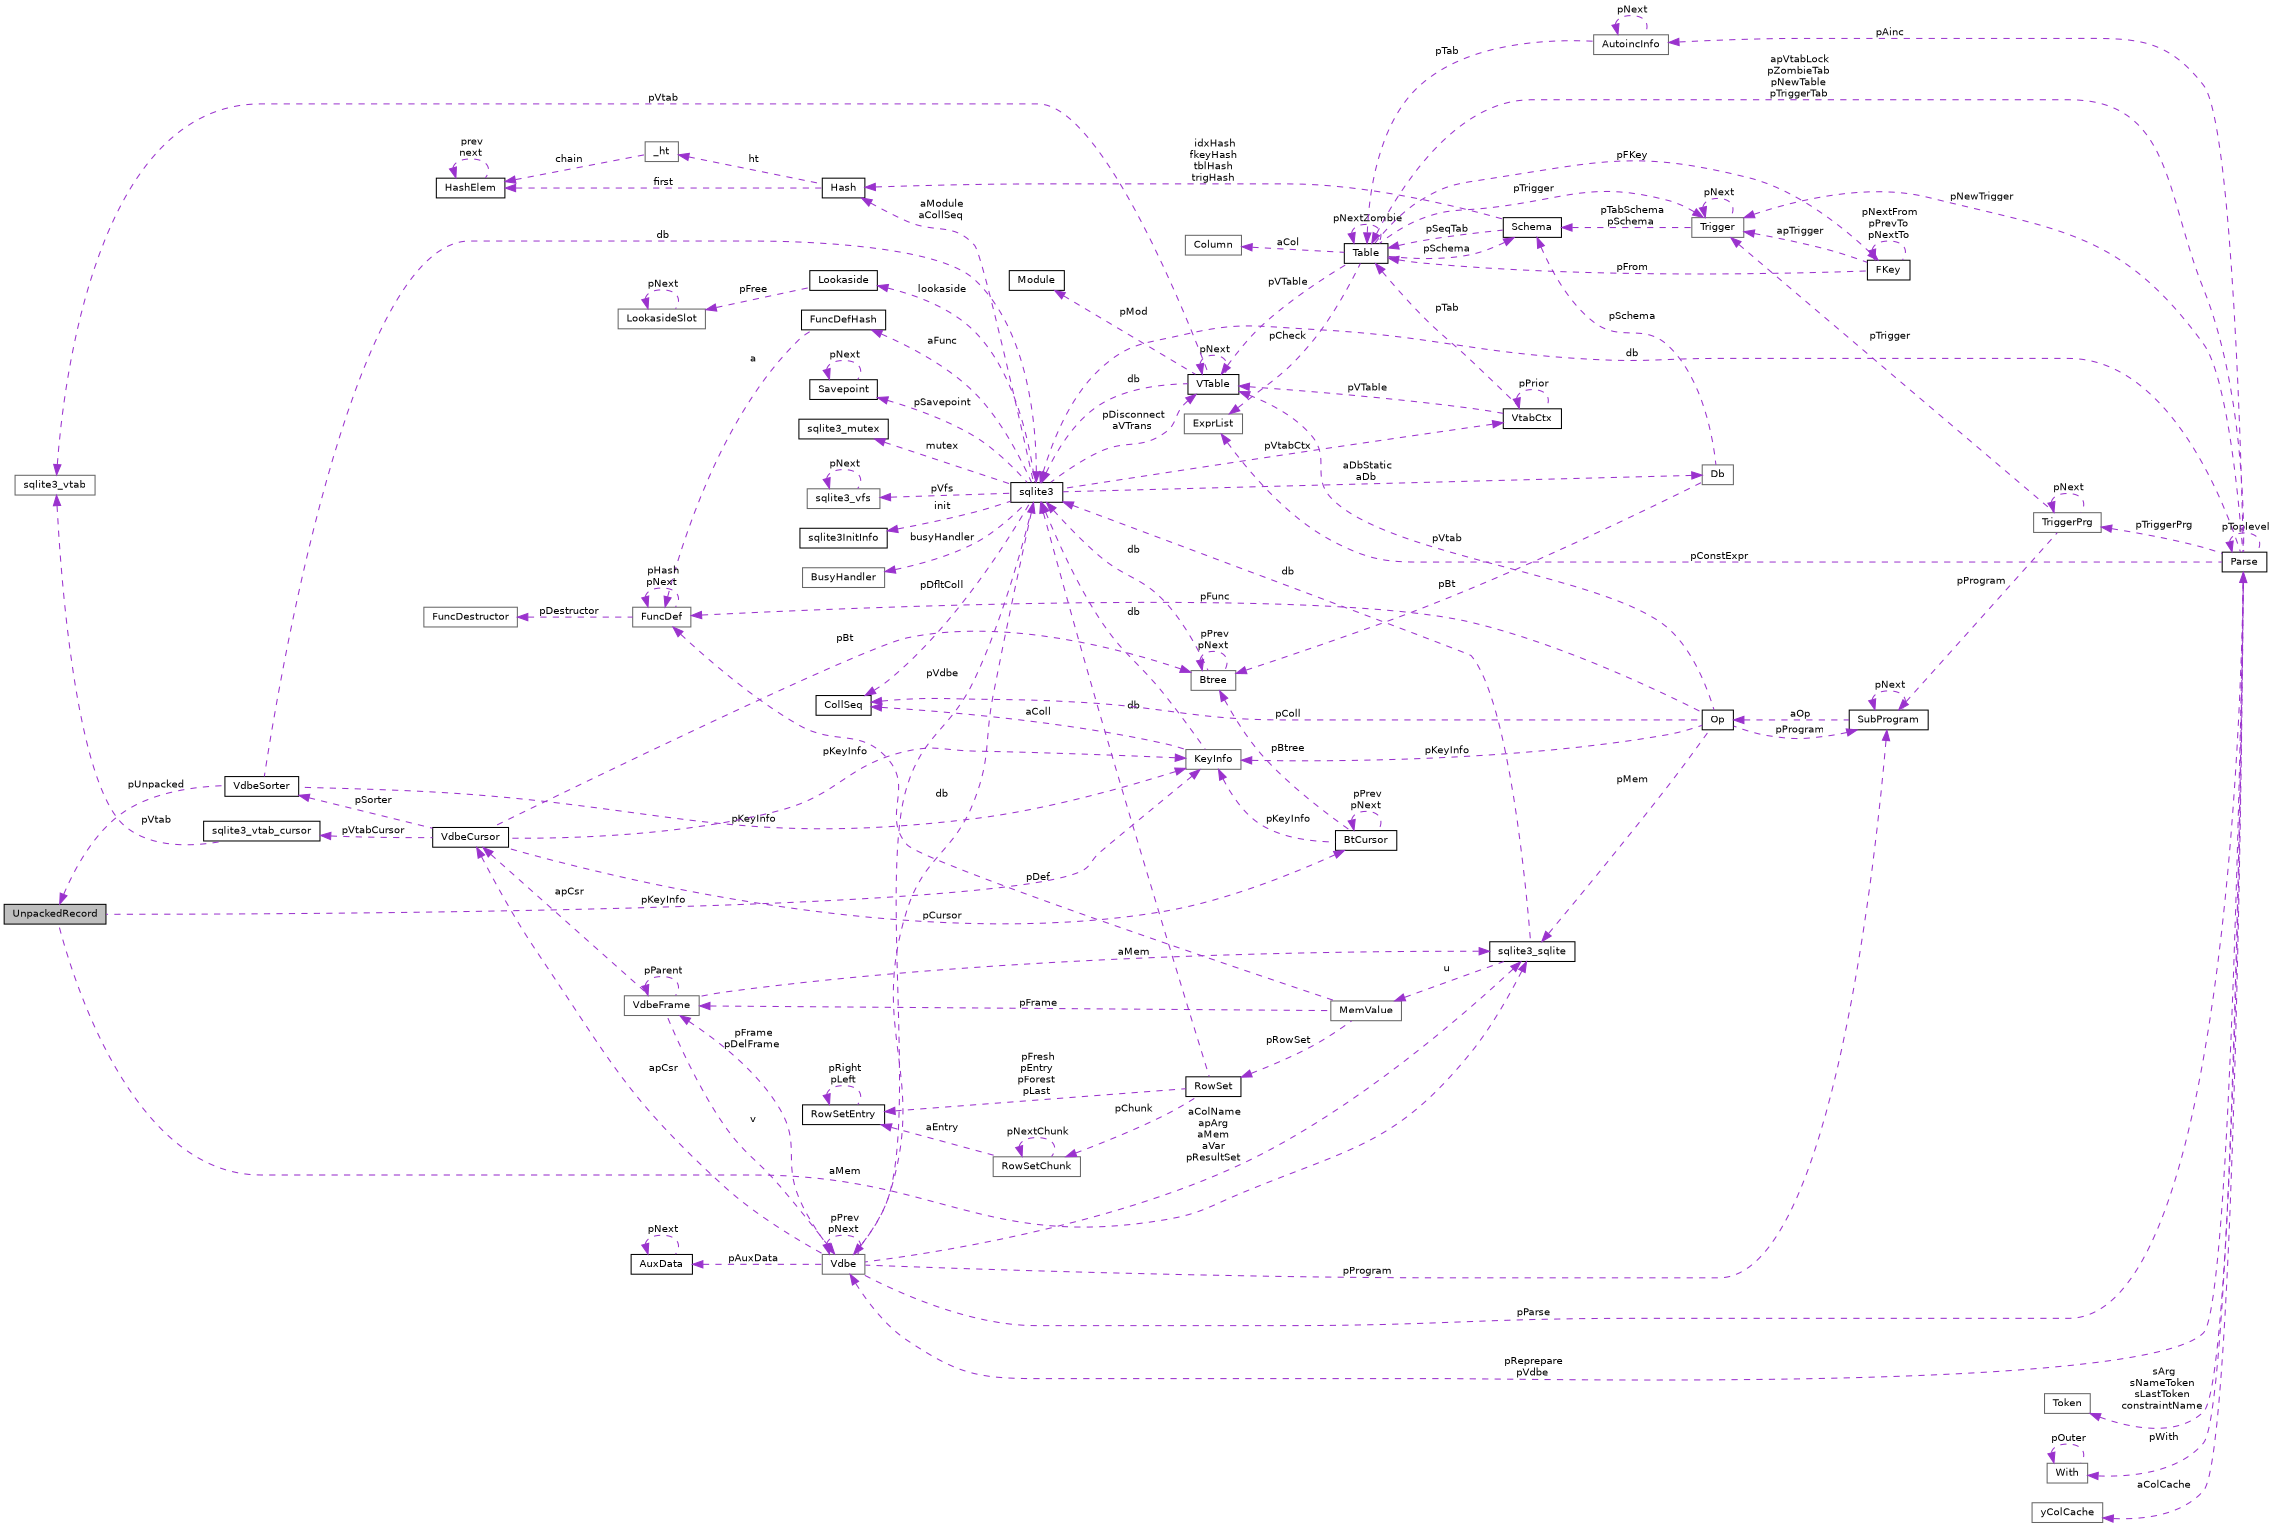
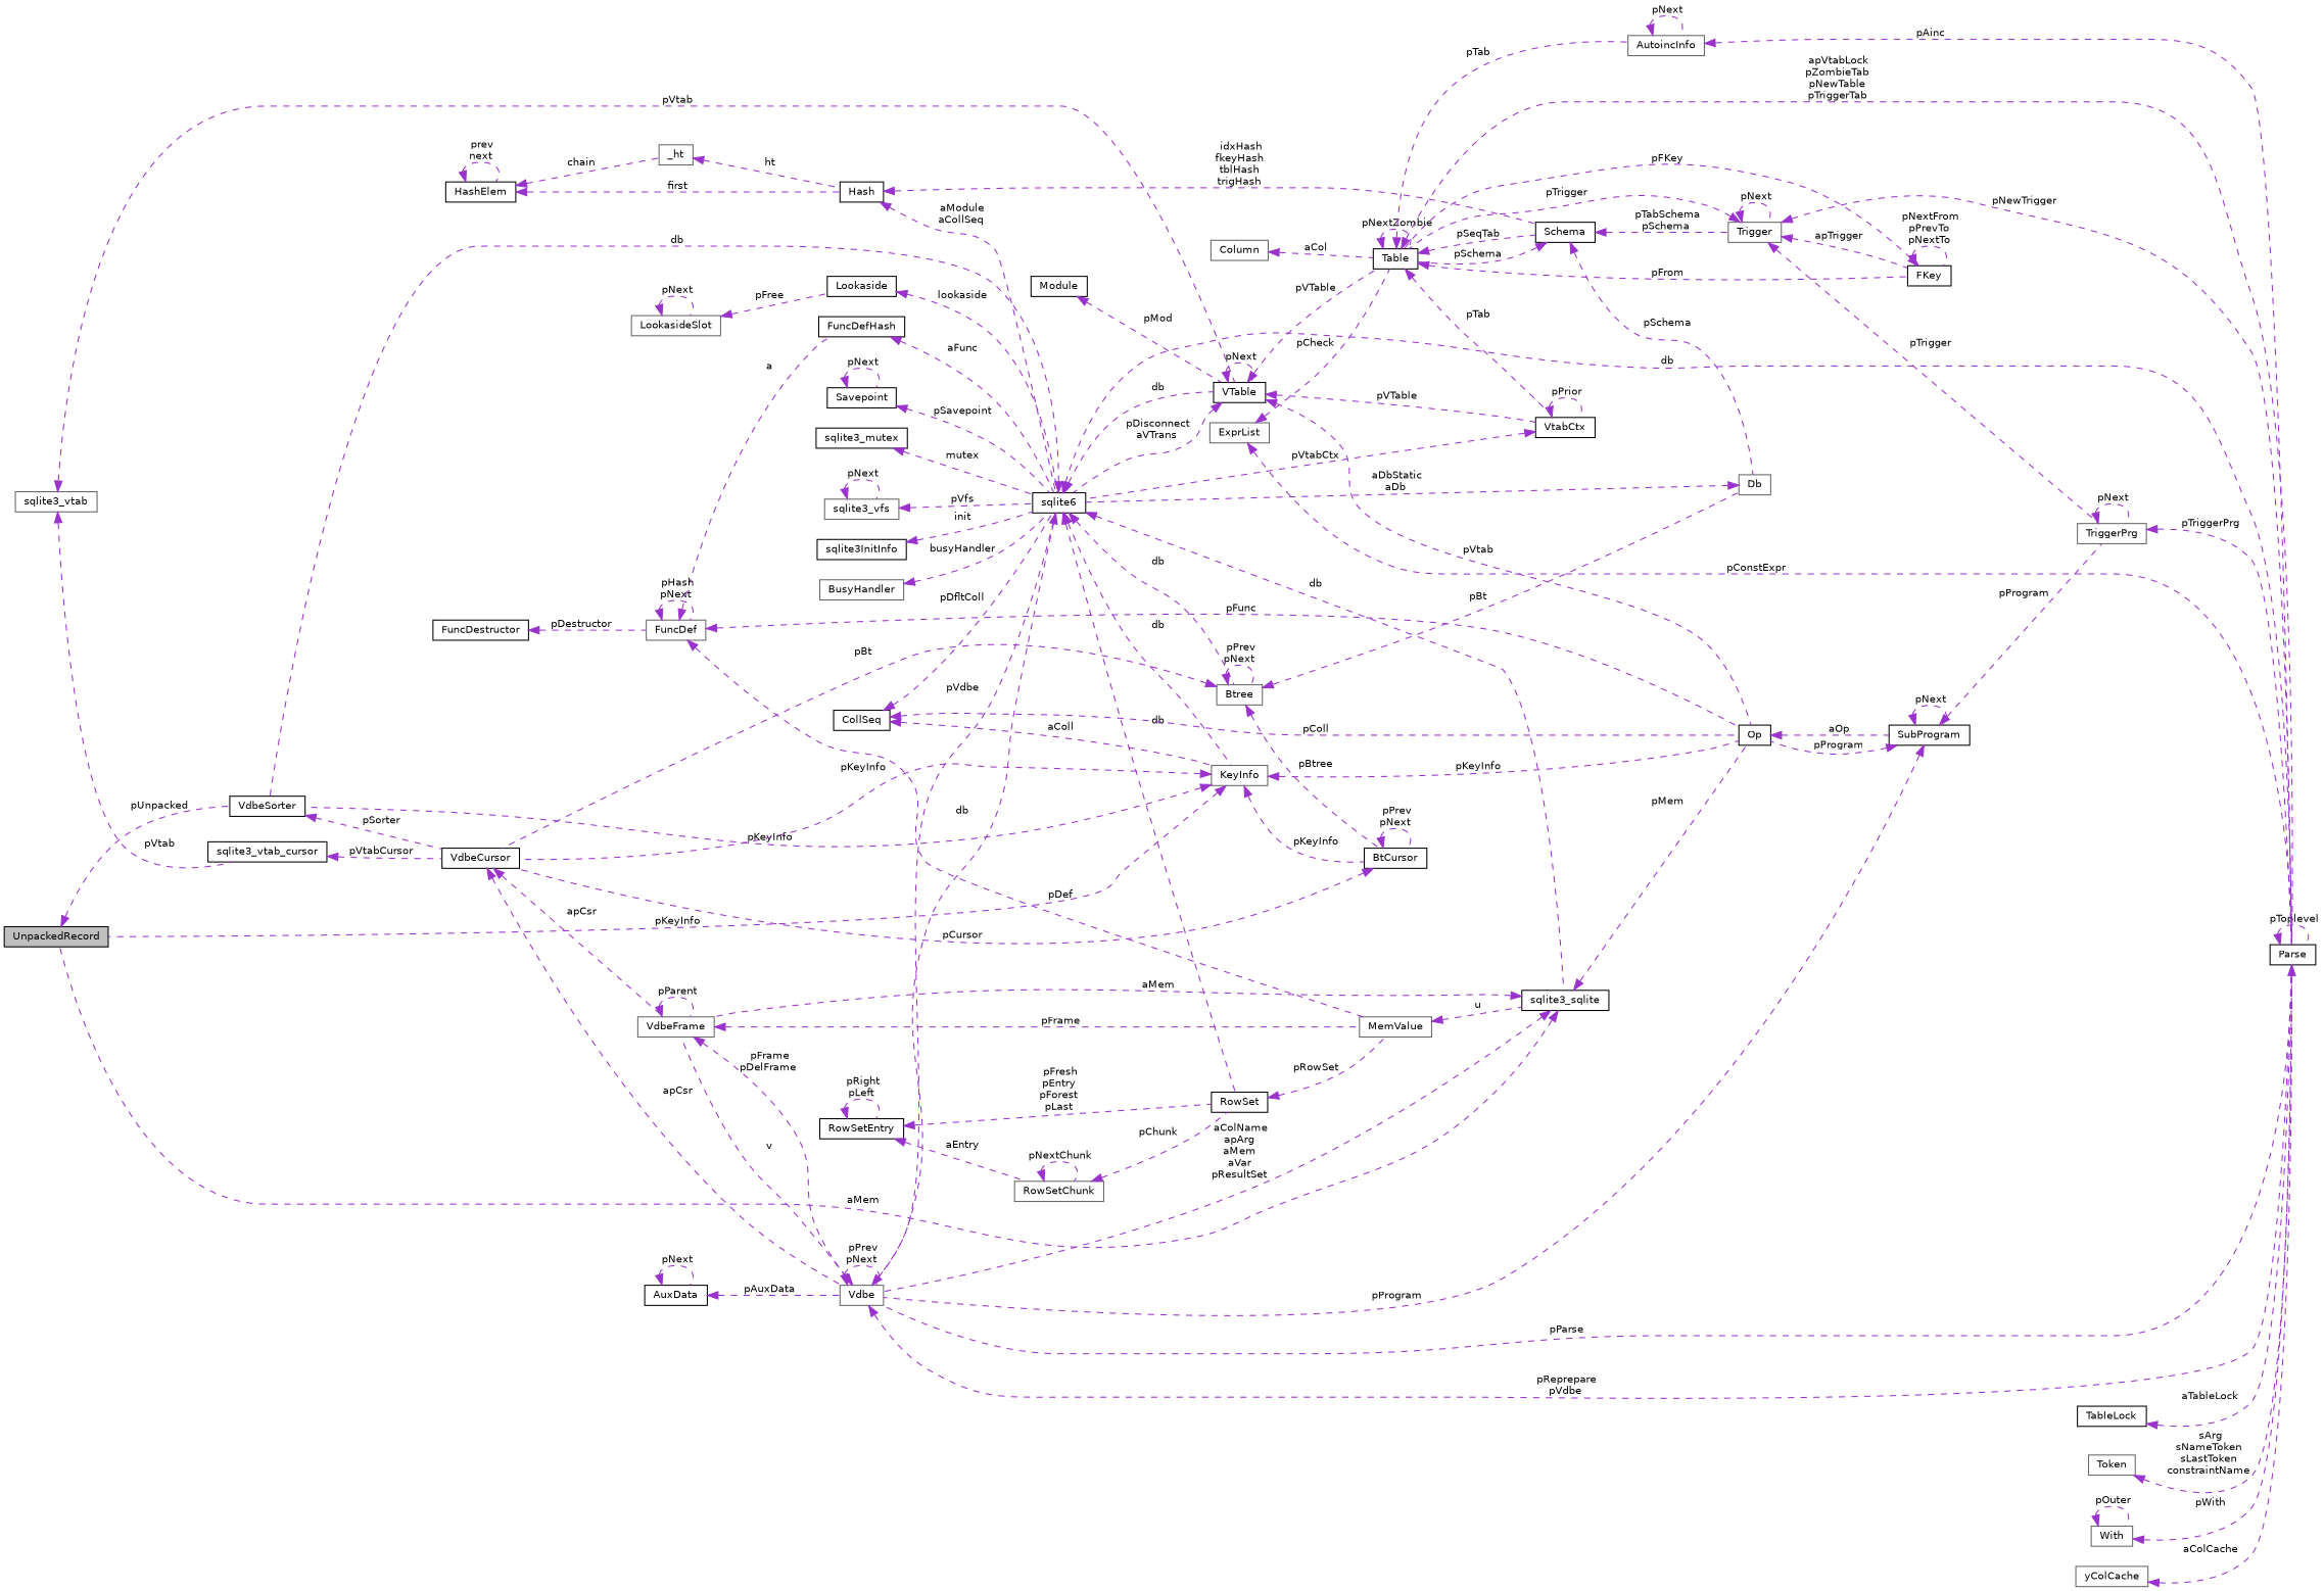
  digraph {
    rankdir=LR
    node [color=black fillcolor=white fontname=Helvetica fontsize=10 shape=record style=filled]
    edge [color=darkorchid3 dir=back fontname=Helvetica fontsize=10 labelfontname=Helvetica labelfontsize=10 style=dashed]
    n1 [fillcolor=grey75 fontcolor=black height=0.2 label=UnpackedRecord width=0.4]
    n2 [height=0.2 label=VdbeSorter width=0.4]
    n3 [height=0.2 label=VdbeCursor width=0.4]
    n4 [height=0.2 label=sqlite3_sqlite width=0.4]
    n5 [color=gray40 height=0.2 label=VdbeFrame width=0.4]
    n6 [color=gray40 height=0.2 label=Vdbe width=0.4]
    n7 [height=0.2 label=Op width=0.4]
    n8 [color=gray40 height=0.2 label=MemValue width=0.4]
-   n9 [height=0.2 label=sqlite3 width=0.4]
+   n9 [height=0.2 label=sqlite6 width=0.4]
    n10 [height=0.2 label=Parse width=0.4]
    n11 [height=0.2 label=SubProgram width=0.4]
    n12 [height=0.2 label=VTable width=0.4]
    n13 [color=gray40 height=0.2 label=Btree width=0.4]
    n14 [color=gray40 height=0.2 label=KeyInfo width=0.4]
    n15 [height=0.2 label=RowSet width=0.4]
    n16 [height=0.2 label=VtabCtx width=0.4]
    n17 [height=0.2 label=Table width=0.4]
    n18 [color=gray40 height=0.2 label=Db width=0.4]
    n19 [height=0.2 label=BtCursor width=0.4]
    n20 [height=0.2 label=Savepoint width=0.4]
    n21 [height=0.2 label=FuncDefHash width=0.4]
    n22 [color=gray40 height=0.2 label=FuncDef width=0.4]
-   n23 [color=gray40 height=0.2 label=FuncDestructor width=0.4]
+   n23 [height=0.2 label=FuncDestructor width=0.4]
    n24 [height=0.2 label=Lookaside width=0.4]
    n25 [color=gray40 height=0.2 label=LookasideSlot width=0.4]
    n26 [height=0.2 label=sqlite3_mutex width=0.4]
    n27 [color=gray40 height=0.2 label=sqlite3_vfs width=0.4]
    n28 [height=0.2 label=sqlite3InitInfo width=0.4]
    n29 [color=gray40 height=0.2 label=BusyHandler width=0.4]
    n30 [height=0.2 label=Schema width=0.4]
    n31 [height=0.2 label=FKey width=0.4]
    n32 [color=gray40 height=0.2 label=AutoincInfo width=0.4]
    n33 [height=0.2 label=Module width=0.4]
    n34 [color=gray40 height=0.2 label=sqlite3_vtab width=0.4]
    n35 [height=0.2 label=sqlite3_vtab_cursor width=0.4]
    n36 [color=gray40 height=0.2 label=Trigger width=0.4]
    n37 [color=gray40 height=0.2 label=TriggerPrg width=0.4]
    n38 [height=0.2 label=Hash width=0.4]
    n39 [color=gray40 height=0.2 label=_ht width=0.4]
    n40 [height=0.2 label=HashElem width=0.4]
    n41 [color=gray40 height=0.2 label=Column width=0.4]
    n42 [color=gray40 height=0.2 label=ExprList width=0.4]
    n43 [height=0.2 label=CollSeq width=0.4]
    n44 [height=0.2 label=AuxData width=0.4]
+   n45 [height=0.2 label=TableLock width=0.4]
    n46 [color=gray40 height=0.2 label=Token width=0.4]
    n47 [color=gray40 height=0.2 label=With width=0.4]
    n48 [color=gray40 height=0.2 label=yColCache width=0.4]
    n49 [color=gray40 height=0.2 label=RowSetChunk width=0.4]
    n50 [height=0.2 label=RowSetEntry width=0.4]
    n1 -> n2 [label=" pUnpacked"]
    n2 -> n3 [label=" pSorter"]
    n3 -> n5 [label=" apCsr"]
    n3 -> n6 [label=" apCsr"]
    n4 -> n1 [label=" aMem"]
    n4 -> n5 [label=" aMem"]
    n4 -> n6 [label=" aColName\napArg\naMem\naVar\npResultSet"]
    n4 -> n7 [label=" pMem"]
    n5 -> n5 [label=" pParent"]
    n5 -> n6 [label=" pFrame\npDelFrame"]
    n5 -> n8 [label=" pFrame"]
    n6 -> n5 [label=" v"]
    n6 -> n6 [label=" pPrev\npNext"]
    n6 -> n9 [label=" pVdbe"]
    n6 -> n10 [label=" pReprepare\npVdbe"]
    n7 -> n11 [label=" aOp"]
    n8 -> n4 [label=" u"]
    n9 -> n2 [label=" db"]
    n9 -> n4 [label=" db"]
    n9 -> n6 [label=" db"]
    n9 -> n10 [label=" db"]
    n9 -> n12 [label=" db"]
    n9 -> n13 [label=" db"]
    n9 -> n14 [label=" db"]
    n9 -> n15 [label=" db"]
    n10 -> n6 [label=" pParse"]
    n10 -> n10 [label=" pToplevel"]
    n11 -> n6 [label=" pProgram"]
    n11 -> n7 [label=" pProgram"]
    n11 -> n11 [label=" pNext"]
    n11 -> n37 [label=" pProgram"]
    n12 -> n7 [label=" pVtab"]
    n12 -> n9 [label=" pDisconnect\naVTrans"]
    n12 -> n12 [label=" pNext"]
    n12 -> n16 [label=" pVTable"]
    n12 -> n17 [label=" pVTable"]
    n13 -> n3 [label=" pBt"]
    n13 -> n13 [label=" pPrev\npNext"]
    n13 -> n18 [label=" pBt"]
    n13 -> n19 [label=" pBtree"]
    n14 -> n1 [label=" pKeyInfo"]
    n14 -> n2 [label=" pKeyInfo"]
    n14 -> n3 [label=" pKeyInfo"]
    n14 -> n7 [label=" pKeyInfo"]
    n14 -> n19 [label=" pKeyInfo"]
    n15 -> n8 [label=" pRowSet"]
    n16 -> n9 [label=" pVtabCtx"]
    n16 -> n16 [label=" pPrior"]
    n17 -> n10 [label=" apVtabLock\npZombieTab\npNewTable\npTriggerTab"]
    n17 -> n16 [label=" pTab"]
    n17 -> n17 [label=" pNextZombie"]
    n17 -> n30 [label=" pSeqTab"]
    n17 -> n31 [label=" pFrom"]
    n17 -> n32 [label=" pTab"]
    n18 -> n9 [label=" aDbStatic\naDb"]
    n19 -> n3 [label=" pCursor"]
    n19 -> n19 [label=" pPrev\npNext"]
    n20 -> n9 [label=" pSavepoint"]
    n20 -> n20 [label=" pNext"]
    n21 -> n9 [label=" aFunc"]
    n22 -> n7 [label=" pFunc"]
    n22 -> n8 [label=" pDef"]
    n22 -> n21 [label=" a"]
    n22 -> n22 [label=" pHash\npNext"]
    n23 -> n22 [label=" pDestructor"]
    n24 -> n9 [label=" lookaside"]
    n25 -> n24 [label=" pFree"]
    n25 -> n25 [label=" pNext"]
    n26 -> n9 [label=" mutex"]
    n27 -> n9 [label=" pVfs"]
    n27 -> n27 [label=" pNext"]
    n28 -> n9 [label=" init"]
    n29 -> n9 [label=" busyHandler"]
    n30 -> n17 [label=" pSchema"]
    n30 -> n18 [label=" pSchema"]
    n30 -> n36 [label=" pTabSchema\npSchema"]
    n31 -> n17 [label=" pFKey"]
    n31 -> n31 [label=" pNextFrom\npPrevTo\npNextTo"]
    n32 -> n10 [label=" pAinc"]
    n32 -> n32 [label=" pNext"]
    n33 -> n12 [label=" pMod"]
    n34 -> n12 [label=" pVtab"]
    n34 -> n35 [label=" pVtab"]
    n35 -> n3 [label=" pVtabCursor"]
    n36 -> n10 [label=" pNewTrigger"]
    n36 -> n17 [label=" pTrigger"]
    n36 -> n31 [label=" apTrigger"]
    n36 -> n36 [label=" pNext"]
    n36 -> n37 [label=" pTrigger"]
    n37 -> n10 [label=" pTriggerPrg"]
    n37 -> n37 [label=" pNext"]
    n38 -> n9 [label=" aModule\naCollSeq"]
    n38 -> n30 [label=" idxHash\nfkeyHash\ntblHash\ntrigHash"]
    n39 -> n38 [label=" ht"]
    n40 -> n38 [label=" first"]
    n40 -> n39 [label=" chain"]
    n40 -> n40 [label=" prev\nnext"]
    n41 -> n17 [label=" aCol"]
    n42 -> n10 [label=" pConstExpr"]
    n42 -> n17 [label=" pCheck"]
    n43 -> n7 [label=" pColl"]
    n43 -> n9 [label=" pDfltColl"]
    n43 -> n14 [label=" aColl"]
    n44 -> n6 [label=" pAuxData"]
    n44 -> n44 [label=" pNext"]
+   n45 -> n10 [label=" aTableLock"]
    n46 -> n10 [label=" sArg\nsNameToken\nsLastToken\nconstraintName"]
    n47 -> n10 [label=" pWith"]
    n47 -> n47 [label=" pOuter"]
    n48 -> n10 [label=" aColCache"]
    n49 -> n15 [label=" pChunk"]
    n49 -> n49 [label=" pNextChunk"]
    n50 -> n15 [label=" pFresh\npEntry\npForest\npLast"]
    n50 -> n49 [label=" aEntry"]
    n50 -> n50 [label=" pRight\npLeft"]
  }
